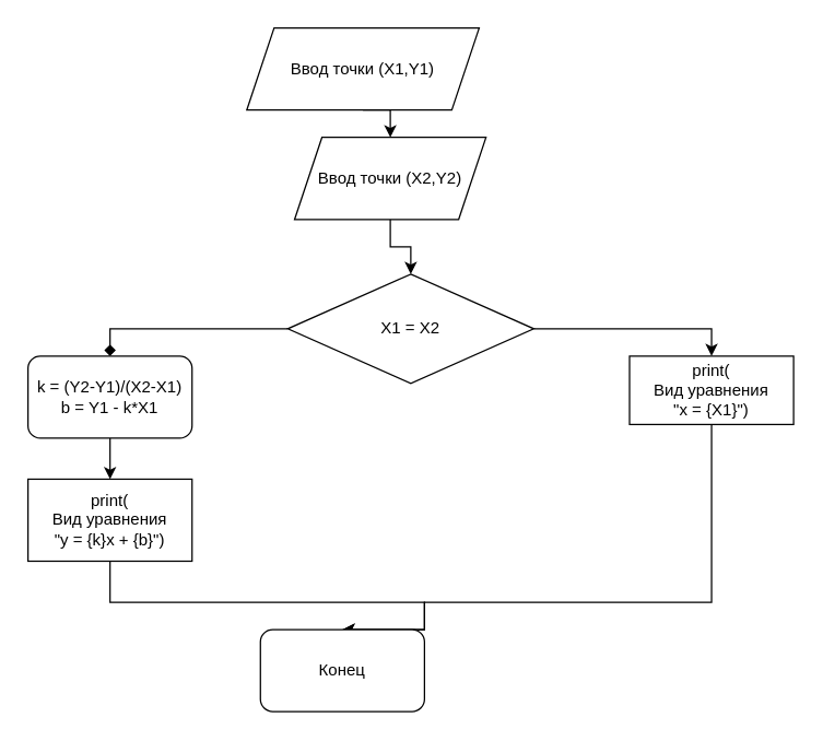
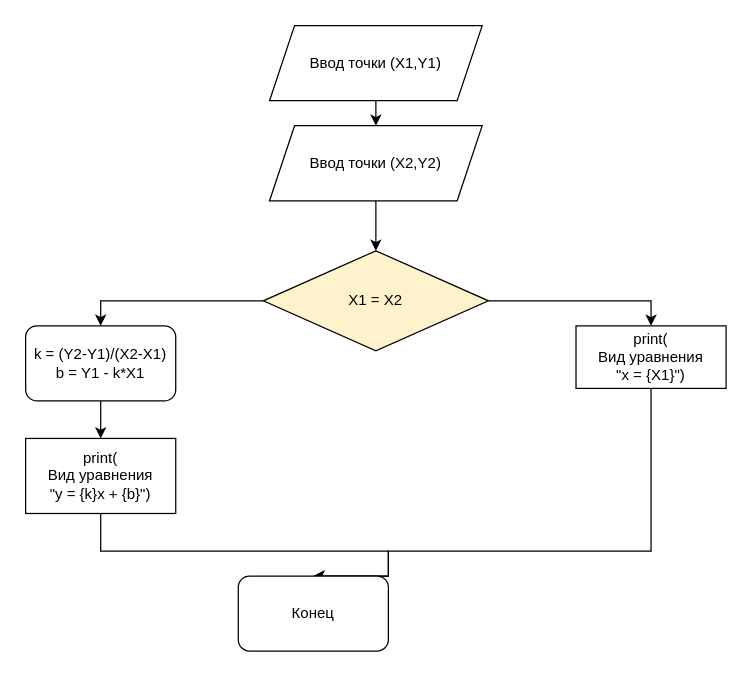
  <mxCell id="0" />
  <mxCell id="1" parent="0" />
  <mxCell id="2" style="edgeStyle=orthogonalEdgeStyle;rounded=0;orthogonalLoop=1;jettySize=auto;html=1;exitX=0.5;exitY=1;exitDx=0;exitDy=0;entryX=0.5;entryY=0;entryDx=0;entryDy=0;" edge="1" parent="1" source="3" target="5"><mxGeometry relative="1" as="geometry" /></mxCell>
- <mxCell id="3" value="Ввод точки (X1,Y1)" style="shape=parallelogram;perimeter=parallelogramPerimeter;whiteSpace=wrap;html=1;fixedSize=1;" vertex="1" parent="1"><mxGeometry x="180" y="20" width="170" height="60" as="geometry" /></mxCell>
+ <mxCell id="3" value="Ввод точки (X1,Y1)" style="shape=parallelogram;perimeter=parallelogramPerimeter;whiteSpace=wrap;html=1;fixedSize=1;" vertex="1" parent="1"><mxGeometry x="215" y="20" width="170" height="60" as="geometry" /></mxCell>
  <mxCell id="4" style="edgeStyle=orthogonalEdgeStyle;rounded=0;orthogonalLoop=1;jettySize=auto;html=1;exitX=0.5;exitY=1;exitDx=0;exitDy=0;entryX=0.5;entryY=0;entryDx=0;entryDy=0;" edge="1" parent="1" source="5" target="8"><mxGeometry relative="1" as="geometry" /></mxCell>
- <mxCell id="5" value="Ввод точки (X2,Y2)" style="shape=parallelogram;perimeter=parallelogramPerimeter;whiteSpace=wrap;html=1;fixedSize=1;" vertex="1" parent="1"><mxGeometry x="215" y="100" width="140" height="60" as="geometry" /></mxCell>
+ <mxCell id="5" value="Ввод точки (X2,Y2)" style="shape=parallelogram;perimeter=parallelogramPerimeter;whiteSpace=wrap;html=1;fixedSize=1;" vertex="1" parent="1"><mxGeometry x="215" y="100" width="170" height="60" as="geometry" /></mxCell>
  <mxCell id="6" style="edgeStyle=orthogonalEdgeStyle;rounded=0;orthogonalLoop=1;jettySize=auto;html=1;exitX=1;exitY=0.5;exitDx=0;exitDy=0;entryX=0.5;entryY=0;entryDx=0;entryDy=0;" edge="1" parent="1" source="8" target="10"><mxGeometry relative="1" as="geometry"><mxPoint x="530" y="240" as="targetPoint" /></mxGeometry></mxCell>
- <mxCell id="7" style="edgeStyle=orthogonalEdgeStyle;rounded=0;orthogonalLoop=1;jettySize=auto;html=1;exitX=0;exitY=0.5;exitDx=0;exitDy=0;entryX=0.5;entryY=0;entryDx=0;entryDy=0;endArrow=diamond;" edge="1" parent="1" source="8" target="12"><mxGeometry relative="1" as="geometry"><mxPoint x="80" y="240" as="targetPoint" /></mxGeometry></mxCell>
- <mxCell id="8" value="X1 = X2" style="rhombus;whiteSpace=wrap;html=1;" vertex="1" parent="1"><mxGeometry x="210" y="200" width="180" height="80" as="geometry" /></mxCell>
+ <mxCell id="7" style="edgeStyle=orthogonalEdgeStyle;rounded=0;orthogonalLoop=1;jettySize=auto;html=1;exitX=0;exitY=0.5;exitDx=0;exitDy=0;entryX=0.5;entryY=0;entryDx=0;entryDy=0;" edge="1" parent="1" source="8" target="12"><mxGeometry relative="1" as="geometry"><mxPoint x="80" y="240" as="targetPoint" /></mxGeometry></mxCell>
+ <mxCell id="8" value="X1 = X2" style="rhombus;whiteSpace=wrap;html=1;fillColor=#fff2cc;" vertex="1" parent="1"><mxGeometry x="210" y="200" width="180" height="80" as="geometry" /></mxCell>
  <mxCell id="9" style="edgeStyle=orthogonalEdgeStyle;rounded=0;orthogonalLoop=1;jettySize=auto;html=1;exitX=0.5;exitY=1;exitDx=0;exitDy=0;entryX=0.5;entryY=0;entryDx=0;entryDy=0;" edge="1" parent="1" source="10" target="15"><mxGeometry relative="1" as="geometry"><mxPoint x="520" y="440" as="targetPoint" /><Array as="points"><mxPoint x="520" y="440" /><mxPoint x="310" y="440" /></Array></mxGeometry></mxCell>
  <mxCell id="10" value="print(&lt;br&gt;Вид уравнения&lt;br&gt;&quot;x = {X1}&quot;)" style="rounded=0;whiteSpace=wrap;html=1;" vertex="1" parent="1"><mxGeometry x="460" y="260" width="120" height="50" as="geometry" /></mxCell>
  <mxCell id="11" style="edgeStyle=orthogonalEdgeStyle;rounded=0;orthogonalLoop=1;jettySize=auto;html=1;exitX=0.5;exitY=1;exitDx=0;exitDy=0;entryX=0.5;entryY=0;entryDx=0;entryDy=0;" edge="1" parent="1" source="12" target="14"><mxGeometry relative="1" as="geometry" /></mxCell>
  <mxCell id="12" value="k = (Y2-Y1)/(X2-X1)&lt;br&gt;b = Y1 - k*X1" style="whiteSpace=wrap;html=1;rounded=1;" vertex="1" parent="1"><mxGeometry x="20" y="260" width="120" height="60" as="geometry" /></mxCell>
  <mxCell id="13" style="edgeStyle=orthogonalEdgeStyle;rounded=0;orthogonalLoop=1;jettySize=auto;html=1;exitX=0.5;exitY=1;exitDx=0;exitDy=0;entryX=0.5;entryY=0;entryDx=0;entryDy=0;" edge="1" parent="1" source="14" target="15"><mxGeometry relative="1" as="geometry"><mxPoint x="80" y="440" as="targetPoint" /><Array as="points"><mxPoint x="80" y="440" /><mxPoint x="310" y="440" /></Array></mxGeometry></mxCell>
  <mxCell id="14" value="print(&lt;br&gt;Вид уравнения&lt;br&gt;&quot;y = {k}x + {b}&quot;)" style="rounded=0;whiteSpace=wrap;html=1;" vertex="1" parent="1"><mxGeometry x="20" y="350" width="120" height="60" as="geometry" /></mxCell>
  <mxCell id="15" value="Конец" style="rounded=1;whiteSpace=wrap;html=1;" vertex="1" parent="1"><mxGeometry x="190" y="460" width="120" height="60" as="geometry" /></mxCell>
